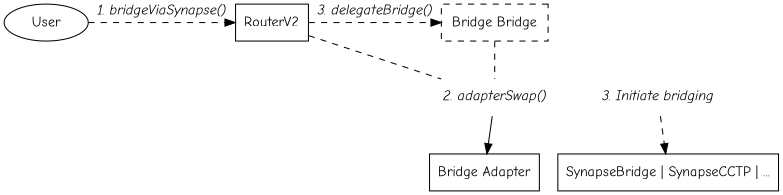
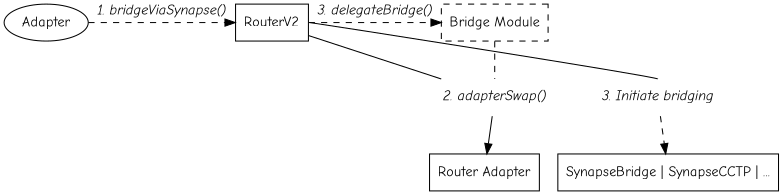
  digraph {
    fontname="Comic Neue"
    node [fontname="Comic Neue" shape=rect]
    edge [fontname="Comic Neue" style=dashed]
-   n1 [label=User shape=""]
+   n1 [label=Adapter shape=""]
    n2 [label=RouterV2]
-   n3 [label="Bridge Bridge" style=dashed]
+   n3 [label="Bridge Module" style=dashed]
    n4 [label=<<I>2. adapterSwap()</I>> shape=none]
    n5 [label=<<I>3. Initiate bridging</I>> shape=none]
-   n6 [label="Bridge Adapter"]
+   n6 [label="Router Adapter"]
    n7 [label="SynapseBridge | SynapseCCTP | ..."]
    subgraph sub_1 {
      rank=same
      n1
      n2
      n3
    }
    n1 -> n2 [label=<<I>1. bridgeViaSynapse()</I>>]
    n2 -> n3 [label=<<I>3. delegateBridge()</I>>]
-   n2 -> n4 [dir=none]
+   n2 -> n4 [dir=none style=""]
+   n2 -> n5 [dir=none headport=n tailport=e style=""]
    n3 -> n4 [dir=none weight=10]
    n4 -> n6 [style=""]
    n5 -> n7
  }
